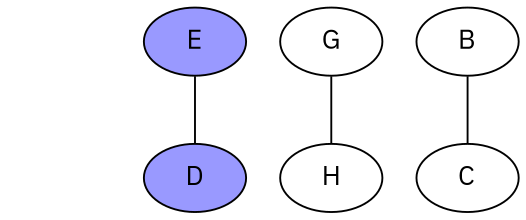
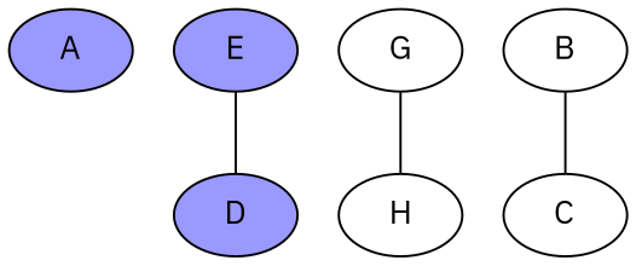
  graph {
    fontname="IBM Plex Sans"
    node [fontname="IBM Plex Sans"]
    edge [fontname="IBM Plex Sans"]
+   A [fillcolor="#9999ff" style=filled]
    D [fillcolor="#9999ff" style=filled]
    E [fillcolor="#9999ff" style=filled]
    G
    H
    B
    C
    subgraph sub_1 {
+     A
      D
      E
    }
    E -- D
    G -- H
    B -- C
  }
